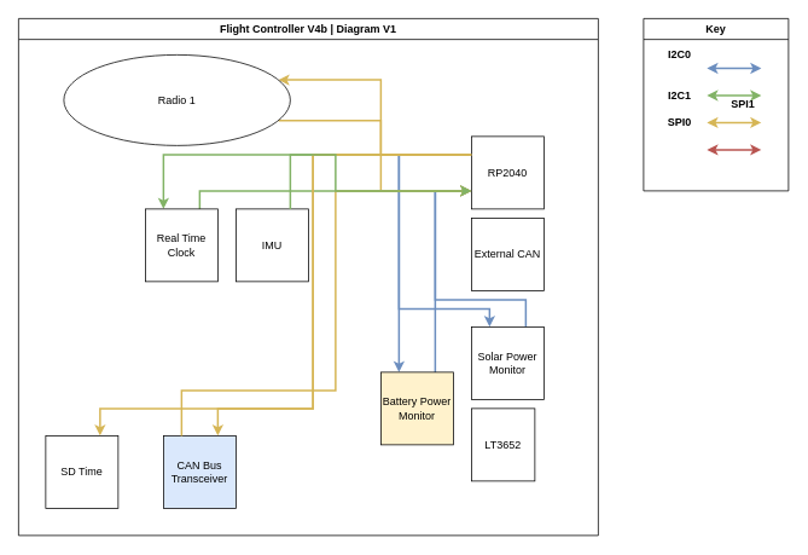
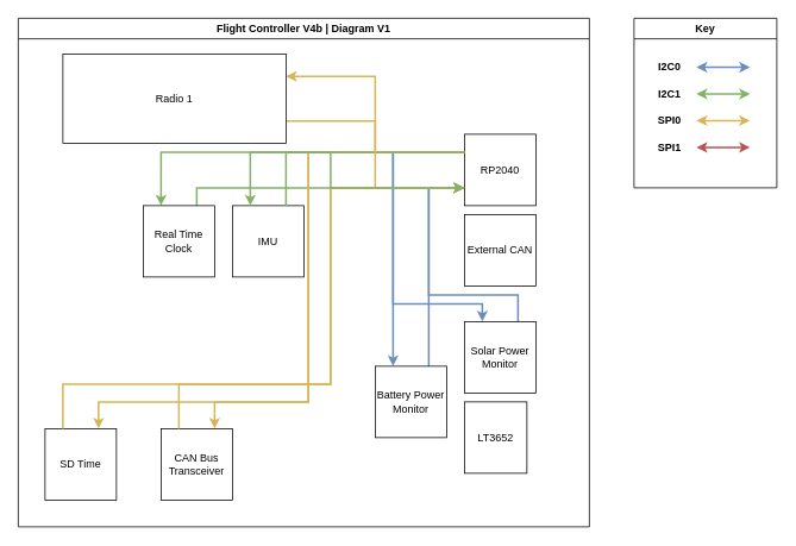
  <mxCell id="0" />
  <mxCell id="1" parent="0" />
  <mxCell id="2" value="Flight Controller V4b | Diagram V1" style="swimlane;whiteSpace=wrap;html=1;" vertex="1" parent="1"><mxGeometry x="20" y="20" width="640" height="570" as="geometry" /></mxCell>
  <mxCell id="3" style="edgeStyle=orthogonalEdgeStyle;rounded=0;orthogonalLoop=1;jettySize=auto;html=1;exitX=0;exitY=0.25;exitDx=0;exitDy=0;entryX=0.25;entryY=0;entryDx=0;entryDy=0;strokeWidth=2;fillColor=#d5e8d4;strokeColor=#82b366;" edge="1" parent="2" source="7" target="15"><mxGeometry relative="1" as="geometry"><Array as="points"><mxPoint x="160" y="150" /></Array></mxGeometry></mxCell>
  <mxCell id="4" style="edgeStyle=orthogonalEdgeStyle;rounded=0;orthogonalLoop=1;jettySize=auto;html=1;exitX=0;exitY=0.25;exitDx=0;exitDy=0;entryX=0.25;entryY=0;entryDx=0;entryDy=0;strokeWidth=2;fillColor=#dae8fc;strokeColor=#6c8ebf;" edge="1" parent="2" source="7" target="10"><mxGeometry relative="1" as="geometry" /></mxCell>
  <mxCell id="5" style="edgeStyle=orthogonalEdgeStyle;rounded=0;orthogonalLoop=1;jettySize=auto;html=1;exitX=0;exitY=0.25;exitDx=0;exitDy=0;entryX=0.25;entryY=0;entryDx=0;entryDy=0;fillColor=#dae8fc;strokeColor=#6c8ebf;strokeWidth=2;" edge="1" parent="2" source="7" target="12"><mxGeometry relative="1" as="geometry"><Array as="points"><mxPoint x="420" y="150" /><mxPoint x="420" y="320" /><mxPoint x="520" y="320" /></Array></mxGeometry></mxCell>
  <mxCell id="6" style="edgeStyle=orthogonalEdgeStyle;rounded=0;orthogonalLoop=1;jettySize=auto;html=1;exitX=0;exitY=0.25;exitDx=0;exitDy=0;entryX=1;entryY=0.25;entryDx=0;entryDy=0;fillColor=#fff2cc;strokeColor=#d6b656;strokeWidth=2;" edge="1" parent="2" source="7" target="25"><mxGeometry relative="1" as="geometry" /></mxCell>
  <mxCell id="7" value="RP2040" style="whiteSpace=wrap;html=1;aspect=fixed;" vertex="1" parent="2"><mxGeometry x="500" y="130" width="80" height="80" as="geometry" /></mxCell>
  <mxCell id="8" value="LT3652" style="whiteSpace=wrap;html=1;aspect=fixed;" vertex="1" parent="2"><mxGeometry x="500" y="430" width="70" height="80" as="geometry" /></mxCell>
  <mxCell id="9" style="edgeStyle=orthogonalEdgeStyle;rounded=0;orthogonalLoop=1;jettySize=auto;html=1;exitX=0.75;exitY=0;exitDx=0;exitDy=0;entryX=0;entryY=0.75;entryDx=0;entryDy=0;fillColor=#dae8fc;strokeColor=#6c8ebf;strokeWidth=2;" edge="1" parent="2" source="10" target="7"><mxGeometry relative="1" as="geometry" /></mxCell>
- <mxCell id="10" value="Battery Power Monitor" style="whiteSpace=wrap;html=1;aspect=fixed;fillColor=#fff2cc;" vertex="1" parent="2"><mxGeometry x="400" y="390" width="80" height="80" as="geometry" /></mxCell>
+ <mxCell id="10" value="Battery Power Monitor" style="whiteSpace=wrap;html=1;aspect=fixed;" vertex="1" parent="2"><mxGeometry x="400" y="390" width="80" height="80" as="geometry" /></mxCell>
  <mxCell id="11" style="edgeStyle=orthogonalEdgeStyle;rounded=0;orthogonalLoop=1;jettySize=auto;html=1;exitX=0.75;exitY=0;exitDx=0;exitDy=0;entryX=0;entryY=0.75;entryDx=0;entryDy=0;fillColor=#dae8fc;strokeColor=#6c8ebf;strokeWidth=2;" edge="1" parent="2" source="12" target="7"><mxGeometry relative="1" as="geometry"><Array as="points"><mxPoint x="560" y="310" /><mxPoint x="460" y="310" /><mxPoint x="460" y="190" /></Array></mxGeometry></mxCell>
  <mxCell id="12" value="Solar Power Monitor" style="whiteSpace=wrap;html=1;aspect=fixed;" vertex="1" parent="2"><mxGeometry x="500" y="340" width="80" height="80" as="geometry" /></mxCell>
  <mxCell id="13" value="IMU" style="whiteSpace=wrap;html=1;aspect=fixed;" vertex="1" parent="2"><mxGeometry x="240" y="210" width="80" height="80" as="geometry" /></mxCell>
  <mxCell id="14" style="edgeStyle=orthogonalEdgeStyle;rounded=0;orthogonalLoop=1;jettySize=auto;html=1;exitX=0.75;exitY=0;exitDx=0;exitDy=0;entryX=0;entryY=0.75;entryDx=0;entryDy=0;fillColor=#d5e8d4;strokeColor=#82b366;strokeWidth=2;" edge="1" parent="2" source="15" target="7"><mxGeometry relative="1" as="geometry"><Array as="points"><mxPoint x="200" y="190" /></Array></mxGeometry></mxCell>
  <mxCell id="15" value="Real Time Clock" style="whiteSpace=wrap;html=1;aspect=fixed;" vertex="1" parent="2"><mxGeometry x="140" y="210" width="80" height="80" as="geometry" /></mxCell>
  <mxCell id="16" value="External CAN" style="whiteSpace=wrap;html=1;aspect=fixed;" vertex="1" parent="2"><mxGeometry x="500" y="220" width="80" height="80" as="geometry" /></mxCell>
- <mxCell id="17" value="CAN Bus Transceiver" style="whiteSpace=wrap;html=1;aspect=fixed;fillColor=#dae8fc;" vertex="1" parent="2"><mxGeometry x="160" y="460" width="80" height="80" as="geometry" /></mxCell>
+ <mxCell id="17" value="CAN Bus Transceiver" style="whiteSpace=wrap;html=1;aspect=fixed;" vertex="1" parent="2"><mxGeometry x="160" y="460" width="80" height="80" as="geometry" /></mxCell>
  <mxCell id="18" style="edgeStyle=orthogonalEdgeStyle;rounded=0;orthogonalLoop=1;jettySize=auto;html=1;exitX=0;exitY=0.25;exitDx=0;exitDy=0;entryX=0.75;entryY=0;entryDx=0;entryDy=0;fillColor=#fff2cc;strokeColor=#d6b656;strokeWidth=2;" edge="1" parent="2" source="7" target="17"><mxGeometry relative="1" as="geometry"><Array as="points"><mxPoint x="325" y="150" /><mxPoint x="325" y="430" /><mxPoint x="220" y="430" /></Array></mxGeometry></mxCell>
  <mxCell id="19" style="edgeStyle=orthogonalEdgeStyle;rounded=0;orthogonalLoop=1;jettySize=auto;html=1;exitX=0.25;exitY=0;exitDx=0;exitDy=0;entryX=0;entryY=0.75;entryDx=0;entryDy=0;fillColor=#fff2cc;strokeColor=#d6b656;strokeWidth=2;" edge="1" parent="2" source="17" target="7"><mxGeometry relative="1" as="geometry"><Array as="points"><mxPoint x="180" y="410" /><mxPoint x="350" y="410" /><mxPoint x="350" y="190" /></Array></mxGeometry></mxCell>
  <mxCell id="20" value="SD Time" style="whiteSpace=wrap;html=1;aspect=fixed;" vertex="1" parent="2"><mxGeometry x="30" y="460" width="80" height="80" as="geometry" /></mxCell>
+ <mxCell id="21" style="edgeStyle=orthogonalEdgeStyle;rounded=0;orthogonalLoop=1;jettySize=auto;html=1;exitX=0.25;exitY=0;exitDx=0;exitDy=0;entryX=0;entryY=0.75;entryDx=0;entryDy=0;fillColor=#fff2cc;strokeColor=#d6b656;strokeWidth=2;" edge="1" parent="2" source="20" target="7"><mxGeometry relative="1" as="geometry"><mxPoint x="190" y="470" as="sourcePoint" /><mxPoint x="510" y="200" as="targetPoint" /><Array as="points"><mxPoint x="50" y="410" /><mxPoint x="350" y="410" /><mxPoint x="350" y="190" /></Array></mxGeometry></mxCell>
  <mxCell id="22" style="edgeStyle=orthogonalEdgeStyle;rounded=0;orthogonalLoop=1;jettySize=auto;html=1;exitX=0;exitY=0.25;exitDx=0;exitDy=0;entryX=0.75;entryY=0;entryDx=0;entryDy=0;fillColor=#fff2cc;strokeColor=#d6b656;strokeWidth=2;" edge="1" parent="2" target="20"><mxGeometry relative="1" as="geometry"><mxPoint x="500" y="150" as="sourcePoint" /><mxPoint x="220" y="460" as="targetPoint" /><Array as="points"><mxPoint x="325" y="150" /><mxPoint x="325" y="430" /><mxPoint x="90" y="430" /></Array></mxGeometry></mxCell>
+ <mxCell id="23" style="edgeStyle=orthogonalEdgeStyle;rounded=0;orthogonalLoop=1;jettySize=auto;html=1;exitX=0;exitY=0.25;exitDx=0;exitDy=0;entryX=0.25;entryY=0;entryDx=0;entryDy=0;strokeWidth=2;fillColor=#d5e8d4;strokeColor=#82b366;" edge="1" parent="2" source="7" target="13"><mxGeometry relative="1" as="geometry"><Array as="points"><mxPoint x="260" y="150" /></Array><mxPoint x="510" y="160" as="sourcePoint" /><mxPoint x="170" y="120" as="targetPoint" /></mxGeometry></mxCell>
  <mxCell id="24" style="edgeStyle=orthogonalEdgeStyle;rounded=0;orthogonalLoop=1;jettySize=auto;html=1;exitX=1;exitY=0.75;exitDx=0;exitDy=0;entryX=0;entryY=0.75;entryDx=0;entryDy=0;fillColor=#fff2cc;strokeColor=#d6b656;strokeWidth=2;" edge="1" parent="2" source="25" target="7"><mxGeometry relative="1" as="geometry" /></mxCell>
- <mxCell id="25" value="Radio 1" style="ellipse;whiteSpace=wrap;html=1;" vertex="1" parent="2"><mxGeometry x="50" y="40" width="250" height="100" as="geometry" /></mxCell>
+ <mxCell id="25" value="Radio 1" style="rounded=0;whiteSpace=wrap;html=1;" vertex="1" parent="2"><mxGeometry x="50" y="40" width="250" height="100" as="geometry" /></mxCell>
  <mxCell id="26" value="Key" style="swimlane;whiteSpace=wrap;html=1;" vertex="1" parent="1"><mxGeometry x="710" y="20" width="160" height="190" as="geometry" /></mxCell>
- <mxCell id="27" value="&lt;b&gt;I2C0&lt;/b&gt;" style="text;html=1;align=center;verticalAlign=middle;whiteSpace=wrap;rounded=0;" vertex="1" parent="26"><mxGeometry x="10" y="25" width="60" height="30" as="geometry" /></mxCell>
+ <mxCell id="27" value="&lt;b&gt;I2C0&lt;/b&gt;" style="text;html=1;align=center;verticalAlign=middle;whiteSpace=wrap;rounded=0;" vertex="1" parent="26"><mxGeometry x="10" y="40" width="60" height="30" as="geometry" /></mxCell>
  <mxCell id="28" value="&lt;b&gt;SPI0&lt;/b&gt;" style="text;html=1;align=center;verticalAlign=middle;whiteSpace=wrap;rounded=0;" vertex="1" parent="26"><mxGeometry x="10" y="100" width="60" height="30" as="geometry" /></mxCell>
  <mxCell id="29" value="" style="endArrow=classic;startArrow=classic;html=1;rounded=0;fillColor=#dae8fc;strokeColor=#6c8ebf;strokeWidth=2;" edge="1" parent="26"><mxGeometry width="50" height="50" relative="1" as="geometry"><mxPoint x="70" y="54.8" as="sourcePoint" /><mxPoint x="130" y="54.8" as="targetPoint" /></mxGeometry></mxCell>
  <mxCell id="30" value="" style="endArrow=classic;startArrow=classic;html=1;rounded=0;fillColor=#fff2cc;strokeColor=#d6b656;strokeWidth=2;" edge="1" parent="26"><mxGeometry width="50" height="50" relative="1" as="geometry"><mxPoint x="70" y="114.76" as="sourcePoint" /><mxPoint x="130" y="114.76" as="targetPoint" /></mxGeometry></mxCell>
  <mxCell id="31" value="&lt;b&gt;I2C1&lt;/b&gt;" style="text;html=1;align=center;verticalAlign=middle;whiteSpace=wrap;rounded=0;" vertex="1" parent="26"><mxGeometry x="10" y="70" width="60" height="30" as="geometry" /></mxCell>
  <mxCell id="32" value="" style="endArrow=classic;startArrow=classic;html=1;rounded=0;fillColor=#d5e8d4;strokeColor=#82b366;strokeWidth=2;" edge="1" parent="26"><mxGeometry width="50" height="50" relative="1" as="geometry"><mxPoint x="70" y="84.8" as="sourcePoint" /><mxPoint x="130" y="84.8" as="targetPoint" /></mxGeometry></mxCell>
- <mxCell id="33" value="&lt;b&gt;SPI1&lt;/b&gt;" style="text;html=1;align=center;verticalAlign=middle;whiteSpace=wrap;rounded=0;" vertex="1" parent="26"><mxGeometry x="80" y="80" width="60" height="30" as="geometry" /></mxCell>
+ <mxCell id="33" value="&lt;b&gt;SPI1&lt;/b&gt;" style="text;html=1;align=center;verticalAlign=middle;whiteSpace=wrap;rounded=0;" vertex="1" parent="26"><mxGeometry x="10" y="130" width="60" height="30" as="geometry" /></mxCell>
  <mxCell id="34" value="" style="endArrow=classic;startArrow=classic;html=1;rounded=0;fillColor=#f8cecc;strokeColor=#b85450;strokeWidth=2;" edge="1" parent="26"><mxGeometry width="50" height="50" relative="1" as="geometry"><mxPoint x="70" y="144.76" as="sourcePoint" /><mxPoint x="130" y="144.76" as="targetPoint" /></mxGeometry></mxCell>
  <mxCell id="35" style="edgeStyle=orthogonalEdgeStyle;rounded=0;orthogonalLoop=1;jettySize=auto;html=1;exitX=0.75;exitY=0;exitDx=0;exitDy=0;fillColor=#d5e8d4;strokeColor=#82b366;strokeWidth=2;" edge="1" parent="1" source="13"><mxGeometry relative="1" as="geometry"><Array as="points"><mxPoint x="320" y="170" /><mxPoint x="370" y="170" /><mxPoint x="370" y="210" /></Array><mxPoint x="230" y="140" as="sourcePoint" /><mxPoint x="520" y="210" as="targetPoint" /></mxGeometry></mxCell>
